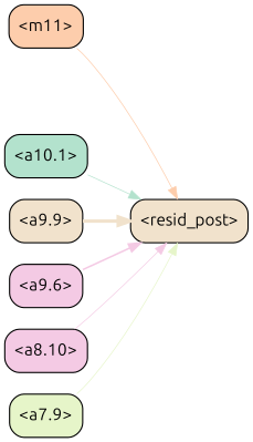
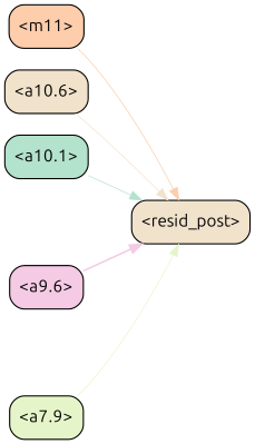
  strict digraph {
    fontname=Ubuntu
    rankdir=LR
    splines=true
    node [color=black fillcolor="#f1e2cc" fontname=Ubuntu shape=box style="filled, rounded"]
    edge [color="#f1e2cc" fontname=Ubuntu penwidth=0.6]
    "<m11>" [fillcolor="#fdcdac"]
    "<resid_post>"
+   "<a10.6>"
    "<a10.1>" [fillcolor="#b3e2cd"]
-   "<a9.9>"
    "<a9.6>" [fillcolor="#f4cae4"]
-   "<a8.10>" [fillcolor="#f4cae4"]
    "<a7.9>" [fillcolor="#e6f5c9"]
    "<m11>" -> "<resid_post>" [color="#fdcdac" penwidth=0.6392734050750732]
+   "<a10.6>" -> "<resid_post>"
    "<a10.1>" -> "<resid_post>" [color="#b3e2cd"]
-   "<a9.9>" -> "<resid_post>" [penwidth=2.7972054481506348]
    "<a9.6>" -> "<resid_post>" [color="#f4cae4" penwidth=1.394308090209961]
-   "<a8.10>" -> "<resid_post>" [color="#f4cae4"]
    "<a7.9>" -> "<resid_post>" [color="#e6f5c9"]
  }
